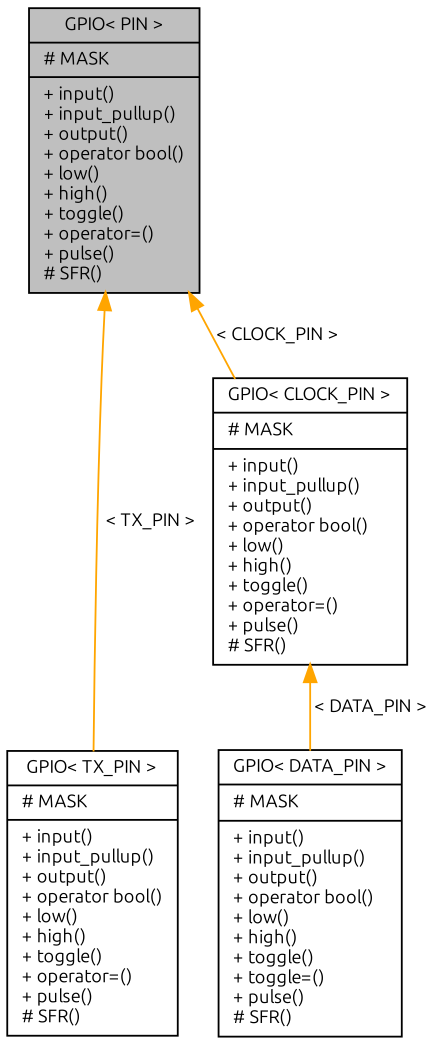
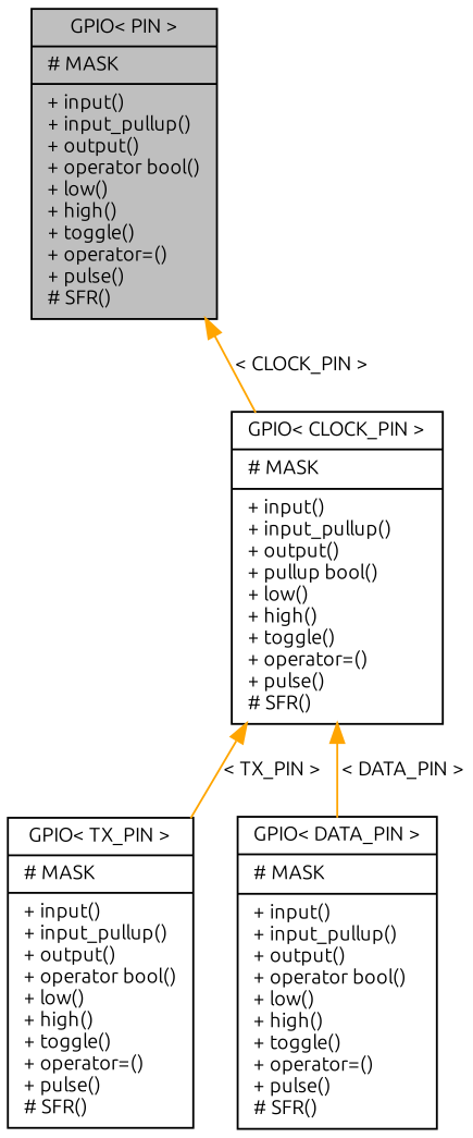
  digraph {
    fontname=Ubuntu
    node [color=black fillcolor=white fontname=Ubuntu fontsize=10 shape=record style=filled]
    edge [color=orange dir=back fontname=Ubuntu fontsize=10 labelfontname=Helvetica labelfontsize=10 style=solid]
    n1 [fillcolor=grey75 fontcolor=black height=0.2 label="{GPIO\< PIN \>\n|# MASK\l|+ input()\l+ input_pullup()\l+ output()\l+ operator bool()\l+ low()\l+ high()\l+ toggle()\l+ operator=()\l+ pulse()\l# SFR()\l}" width=0.4]
    n2 [height=0.2 label="{GPIO\< TX_PIN \>\n|# MASK\l|+ input()\l+ input_pullup()\l+ output()\l+ operator bool()\l+ low()\l+ high()\l+ toggle()\l+ operator=()\l+ pulse()\l# SFR()\l}" width=0.4]
-   n3 [height=0.2 label="{GPIO\< CLOCK_PIN \>\n|# MASK\l|+ input()\l+ input_pullup()\l+ output()\l+ operator bool()\l+ low()\l+ high()\l+ toggle()\l+ operator=()\l+ pulse()\l# SFR()\l}" width=0.4]
-   n4 [height=0.2 label="{GPIO\< DATA_PIN \>\n|# MASK\l|+ input()\l+ input_pullup()\l+ output()\l+ operator bool()\l+ low()\l+ high()\l+ toggle()\l+ toggle=()\l+ pulse()\l# SFR()\l}" width=0.4]
-   n1 -> n2 [label=" \< TX_PIN \>"]
+   n3 [height=0.2 label="{GPIO\< CLOCK_PIN \>\n|# MASK\l|+ input()\l+ input_pullup()\l+ output()\l+ pullup bool()\l+ low()\l+ high()\l+ toggle()\l+ operator=()\l+ pulse()\l# SFR()\l}" width=0.4]
+   n4 [height=0.2 label="{GPIO\< DATA_PIN \>\n|# MASK\l|+ input()\l+ input_pullup()\l+ output()\l+ operator bool()\l+ low()\l+ high()\l+ toggle()\l+ operator=()\l+ pulse()\l# SFR()\l}" width=0.4]
+   n3 -> n2 [label=" \< TX_PIN \>"]
    n1 -> n3 [label=" \< CLOCK_PIN \>"]
    n3 -> n4 [label=" \< DATA_PIN \>"]
  }
